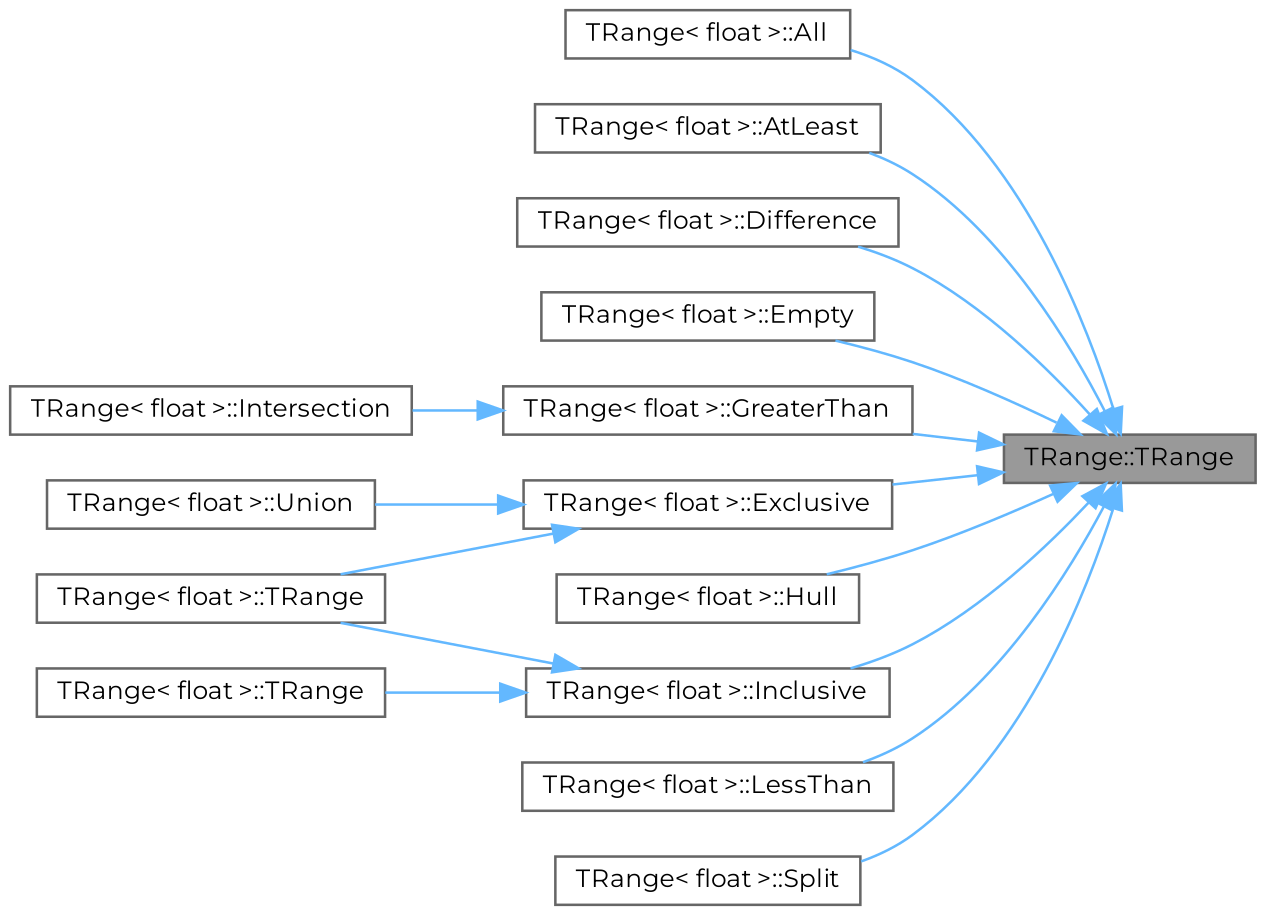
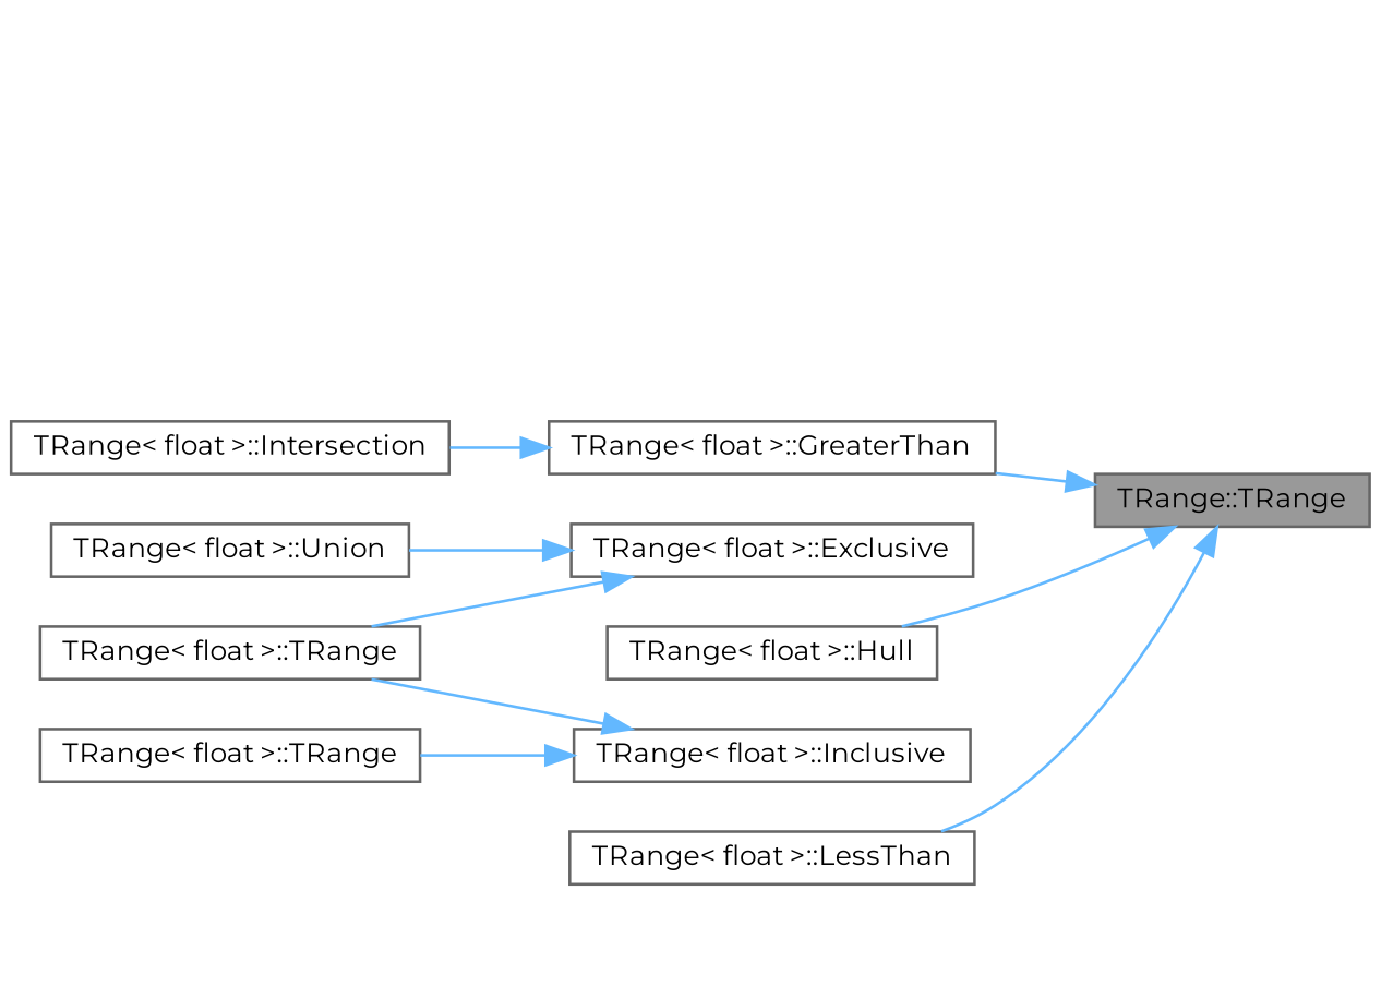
  digraph {
    fontname=Montserrat
    rankdir=RL
    node [color=grey40 fillcolor=white fontname=Montserrat fontsize=10 shape=box style=filled]
    edge [color=steelblue1 dir=back fontname=Montserrat fontsize=10 labelfontname=Helvetica labelfontsize=10 style=solid]
    n1 [color=gray40 fillcolor=grey60 fontcolor=black height=0.2 label="TRange::TRange" width=0.4]
-   n2 [height=0.2 label="TRange\< float \>::All" width=0.4]
-   n3 [height=0.2 label="TRange\< float \>::AtLeast" width=0.4]
-   n4 [height=0.2 label="TRange\< float \>::Difference" width=0.4]
-   n5 [height=0.2 label="TRange\< float \>::Empty" width=0.4]
    n6 [height=0.2 label="TRange\< float \>::Exclusive" width=0.4]
    n7 [height=0.2 label="TRange\< float \>::GreaterThan" width=0.4]
    n8 [height=0.2 label="TRange\< float \>::Hull" width=0.4]
    n9 [height=0.2 label="TRange\< float \>::Inclusive" width=0.4]
    n10 [height=0.2 label="TRange\< float \>::LessThan" width=0.4]
-   n11 [height=0.2 label="TRange\< float \>::Split" width=0.4]
    n12 [height=0.2 label="TRange\< float \>::Union" width=0.4]
    n13 [height=0.2 label="TRange\< float \>::TRange" width=0.4]
    n14 [height=0.2 label="TRange\< float \>::Intersection" width=0.4]
    n15 [height=0.2 label="TRange\< float \>::TRange" width=0.4]
-   n1 -> n2
-   n1 -> n3
-   n1 -> n4
-   n1 -> n5
-   n1 -> n6
    n1 -> n7
    n1 -> n8
-   n1 -> n9
    n1 -> n10
-   n1 -> n11
    n6 -> n12
    n6 -> n13
    n7 -> n14
    n9 -> n13
    n9 -> n15
  }
